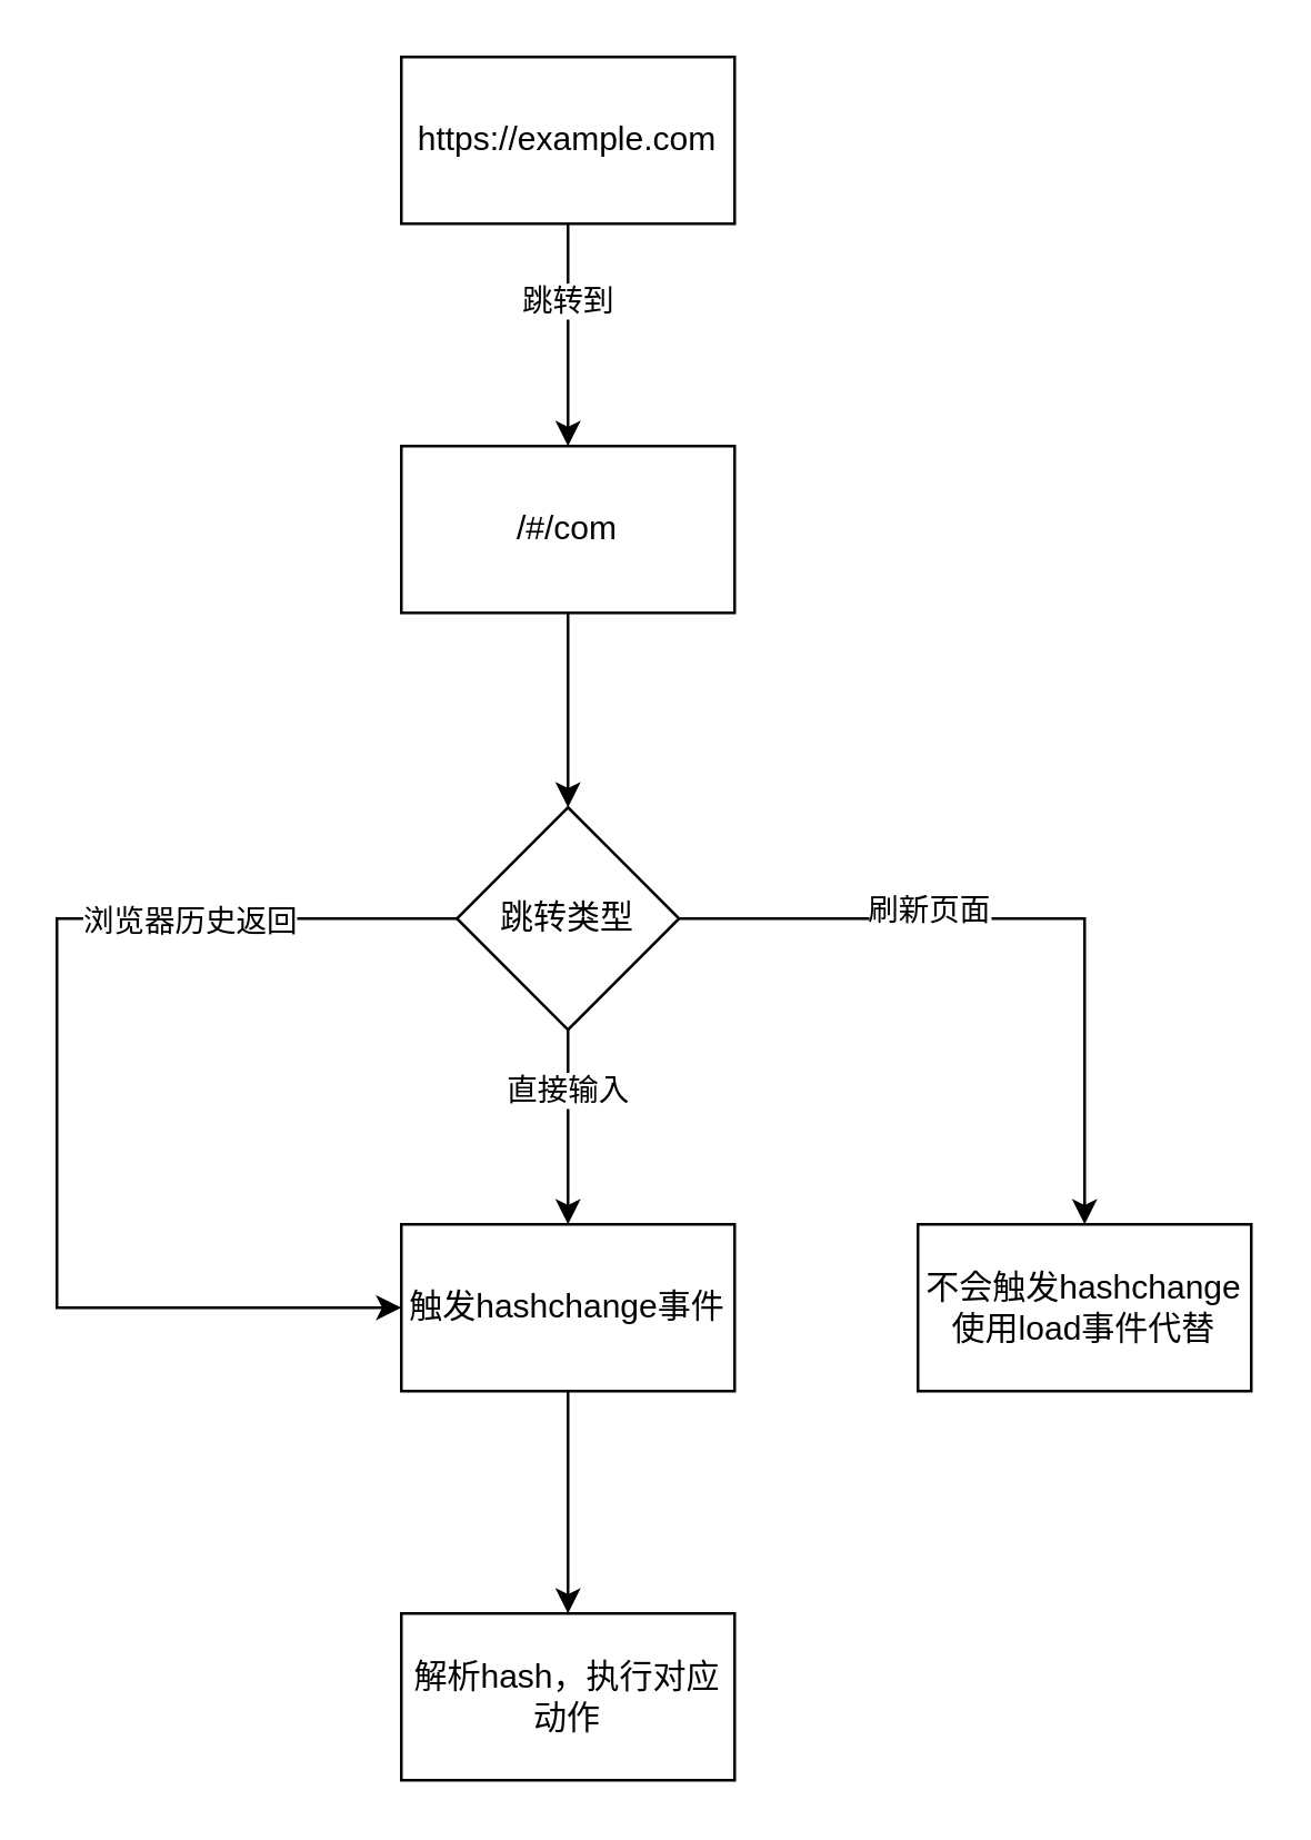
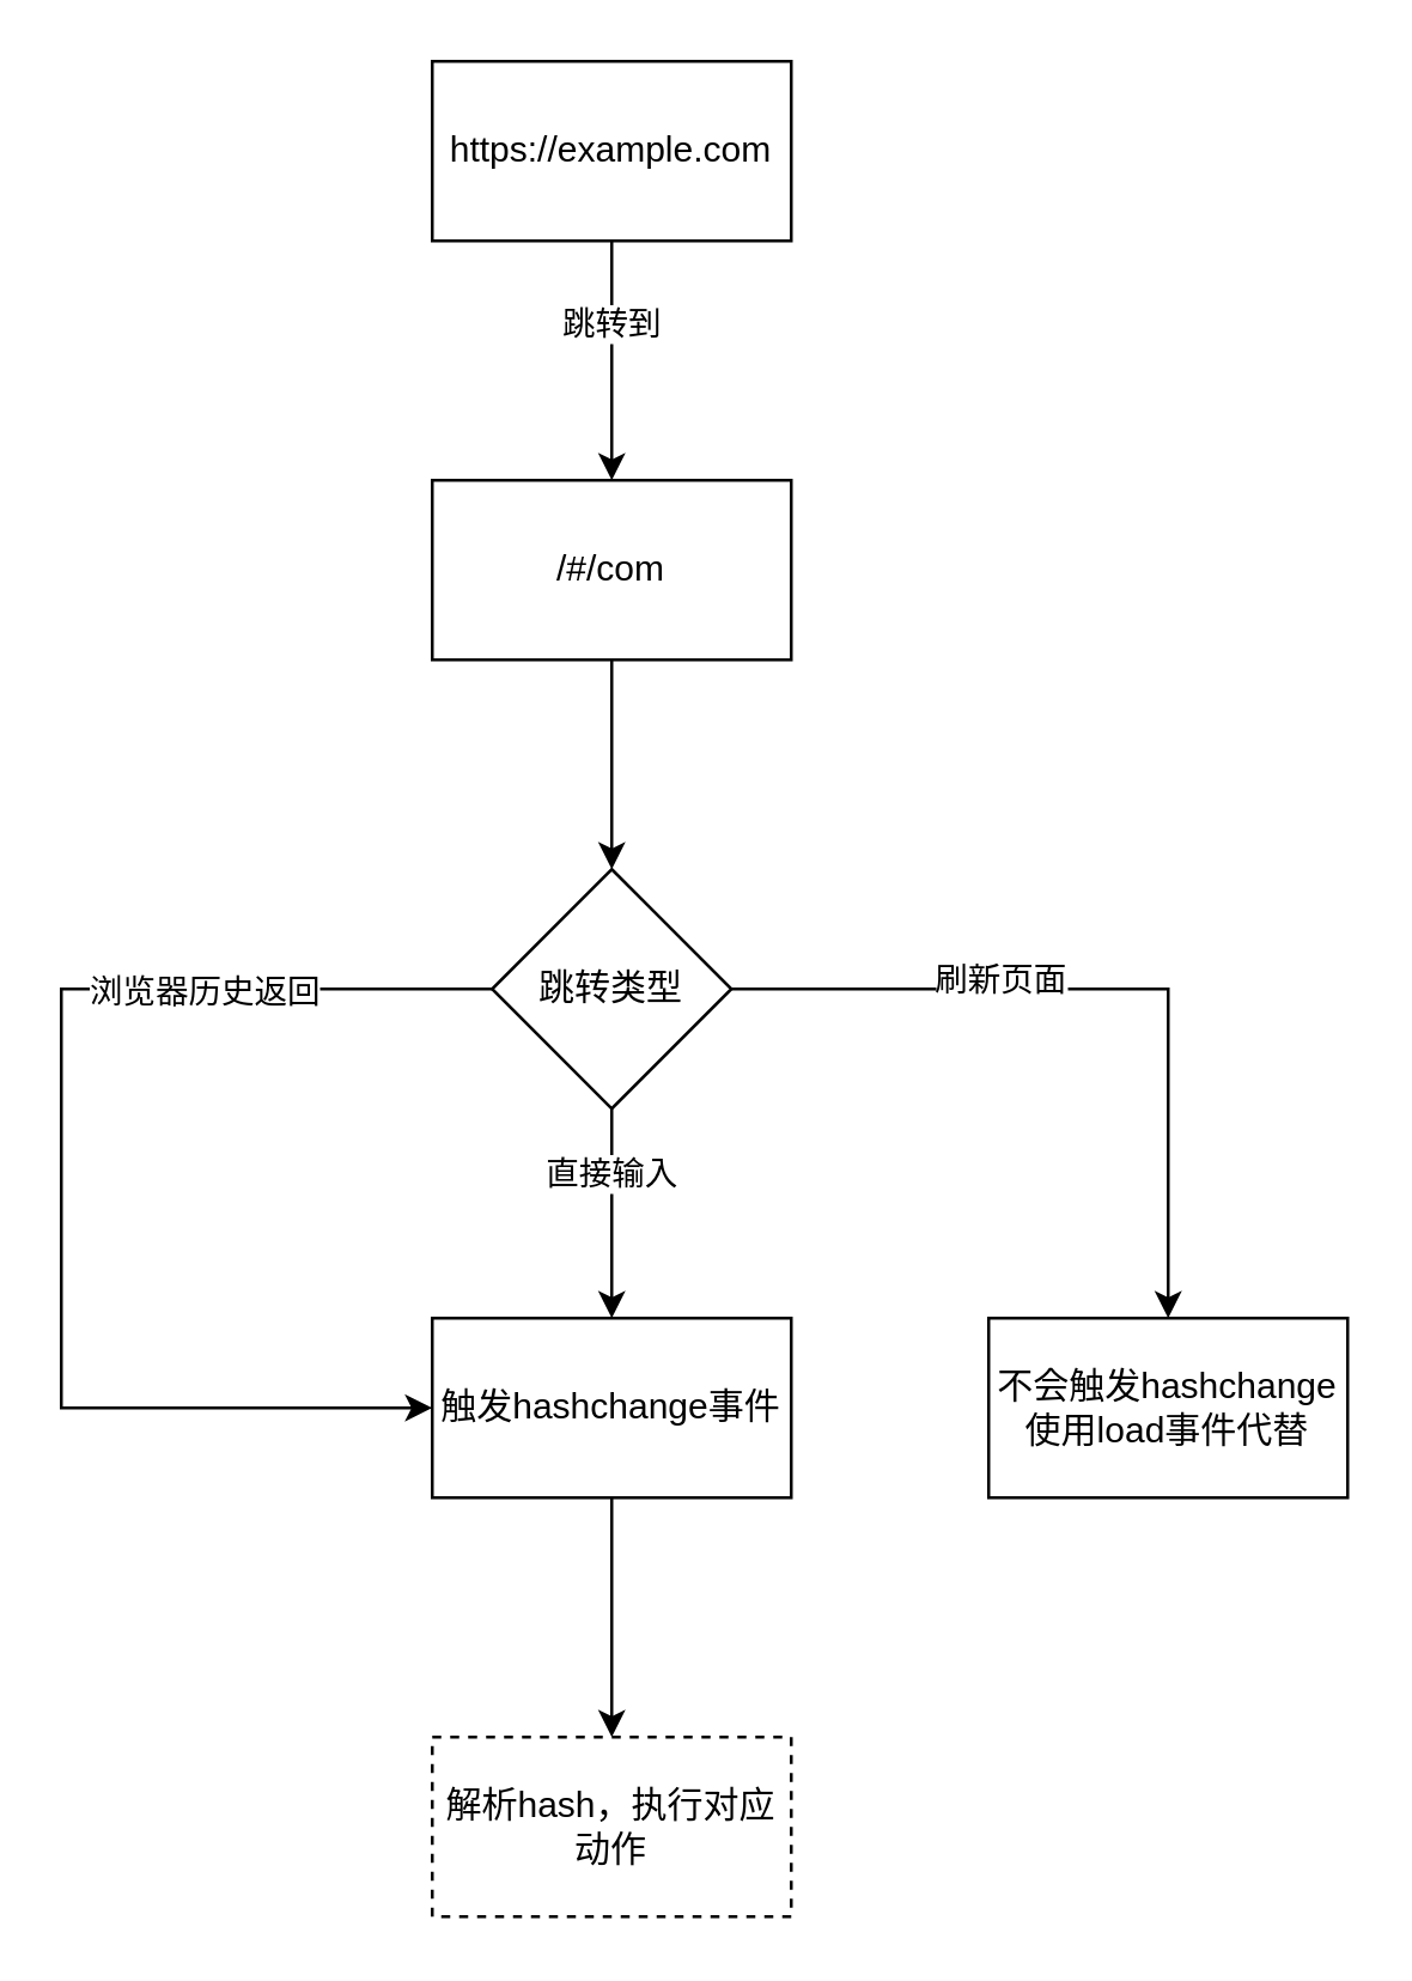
  <mxCell id="0" />
  <mxCell id="1" parent="0" />
  <mxCell id="2" value="" style="edgeStyle=orthogonalEdgeStyle;rounded=0;orthogonalLoop=1;jettySize=auto;html=1;" edge="1" parent="1" source="4" target="6"><mxGeometry relative="1" as="geometry" /></mxCell>
  <mxCell id="3" value="跳转到" style="edgeLabel;html=1;align=center;verticalAlign=middle;resizable=0;points=[];" vertex="1" connectable="0" parent="2"><mxGeometry x="-0.325" y="-1" relative="1" as="geometry"><mxPoint as="offset" /></mxGeometry></mxCell>
  <mxCell id="4" value="https://example.com" style="rounded=0;whiteSpace=wrap;html=1;" vertex="1" parent="1"><mxGeometry x="144" y="20" width="120" height="60" as="geometry" /></mxCell>
  <mxCell id="5" value="" style="edgeStyle=orthogonalEdgeStyle;rounded=0;orthogonalLoop=1;jettySize=auto;html=1;" edge="1" parent="1" source="6" target="13"><mxGeometry relative="1" as="geometry" /></mxCell>
  <mxCell id="6" value="/#/com" style="whiteSpace=wrap;html=1;rounded=0;" vertex="1" parent="1"><mxGeometry x="144" y="160" width="120" height="60" as="geometry" /></mxCell>
  <mxCell id="7" value="" style="edgeStyle=orthogonalEdgeStyle;rounded=0;orthogonalLoop=1;jettySize=auto;html=1;" edge="1" parent="1" source="13" target="14"><mxGeometry relative="1" as="geometry" /></mxCell>
  <mxCell id="8" value="刷新页面" style="edgeLabel;html=1;align=center;verticalAlign=middle;resizable=0;points=[];" vertex="1" connectable="0" parent="7"><mxGeometry x="-0.305" y="4" relative="1" as="geometry"><mxPoint as="offset" /></mxGeometry></mxCell>
  <mxCell id="9" value="" style="edgeStyle=orthogonalEdgeStyle;rounded=0;orthogonalLoop=1;jettySize=auto;html=1;" edge="1" parent="1" source="13" target="16"><mxGeometry relative="1" as="geometry" /></mxCell>
  <mxCell id="10" value="直接输入" style="edgeLabel;html=1;align=center;verticalAlign=middle;resizable=0;points=[];" vertex="1" connectable="0" parent="9"><mxGeometry x="-0.4" y="-1" relative="1" as="geometry"><mxPoint as="offset" /></mxGeometry></mxCell>
  <mxCell id="11" style="edgeStyle=orthogonalEdgeStyle;rounded=0;orthogonalLoop=1;jettySize=auto;html=1;exitX=0;exitY=0.5;exitDx=0;exitDy=0;entryX=0;entryY=0.5;entryDx=0;entryDy=0;" edge="1" parent="1" source="13" target="16"><mxGeometry relative="1" as="geometry"><Array as="points"><mxPoint x="20" y="330" /><mxPoint x="20" y="470" /></Array></mxGeometry></mxCell>
  <mxCell id="12" value="浏览器历史返回" style="edgeLabel;html=1;align=center;verticalAlign=middle;resizable=0;points=[];" vertex="1" connectable="0" parent="11"><mxGeometry x="-0.526" relative="1" as="geometry"><mxPoint as="offset" /></mxGeometry></mxCell>
  <mxCell id="13" value="跳转类型" style="rhombus;whiteSpace=wrap;html=1;rounded=0;" vertex="1" parent="1"><mxGeometry x="164" y="290" width="80" height="80" as="geometry" /></mxCell>
  <mxCell id="14" value="不会触发hashchange&lt;br&gt;使用load事件代替" style="whiteSpace=wrap;html=1;rounded=0;" vertex="1" parent="1"><mxGeometry x="330" y="440" width="120" height="60" as="geometry" /></mxCell>
  <mxCell id="15" value="" style="edgeStyle=orthogonalEdgeStyle;rounded=0;orthogonalLoop=1;jettySize=auto;html=1;" edge="1" parent="1" source="16" target="17"><mxGeometry relative="1" as="geometry" /></mxCell>
  <mxCell id="16" value="触发hashchange事件" style="whiteSpace=wrap;html=1;rounded=0;" vertex="1" parent="1"><mxGeometry x="144" y="440" width="120" height="60" as="geometry" /></mxCell>
- <mxCell id="17" value="解析hash，执行对应动作" style="whiteSpace=wrap;html=1;rounded=0;" vertex="1" parent="1"><mxGeometry x="144" y="580" width="120" height="60" as="geometry" /></mxCell>
+ <mxCell id="17" value="解析hash，执行对应动作" style="whiteSpace=wrap;html=1;rounded=0;dashed=1;" vertex="1" parent="1"><mxGeometry x="144" y="580" width="120" height="60" as="geometry" /></mxCell>
